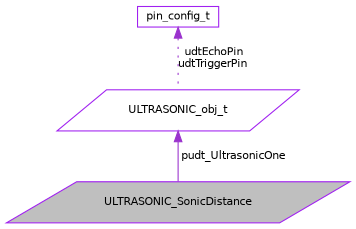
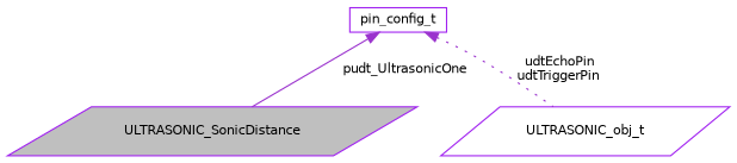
  digraph {
    node [color=purple fillcolor=white fontname=Helvetica fontsize=10 shape=parallelogram style=filled]
    edge [color=darkorchid3 dir=back fontname=Helvetica fontsize=10 labelfontname=Helvetica labelfontsize=10]
    n1 [fillcolor=grey75 fontcolor=black height=0.2 label=ULTRASONIC_SonicDistance width=0.4]
    n2 [height=0.2 label=ULTRASONIC_obj_t width=0.4]
    n3 [height=0.2 label=pin_config_t shape=box width=0.4]
-   n2 -> n1 [label=" pudt_UltrasonicOne" style=solid]
+   n3 -> n1 [label=" pudt_UltrasonicOne" style=solid]
    n3 -> n2 [label=" udtEchoPin\nudtTriggerPin" style=dotted]
  }
